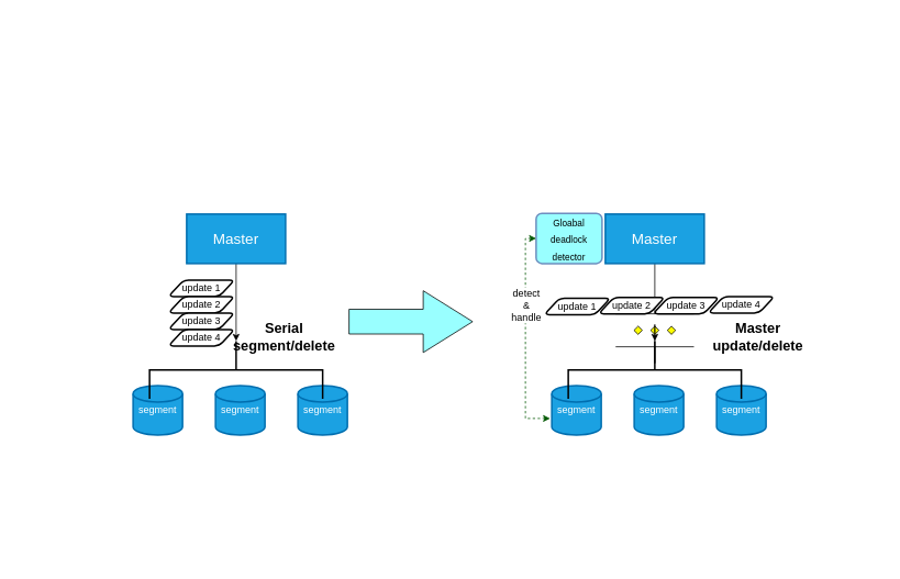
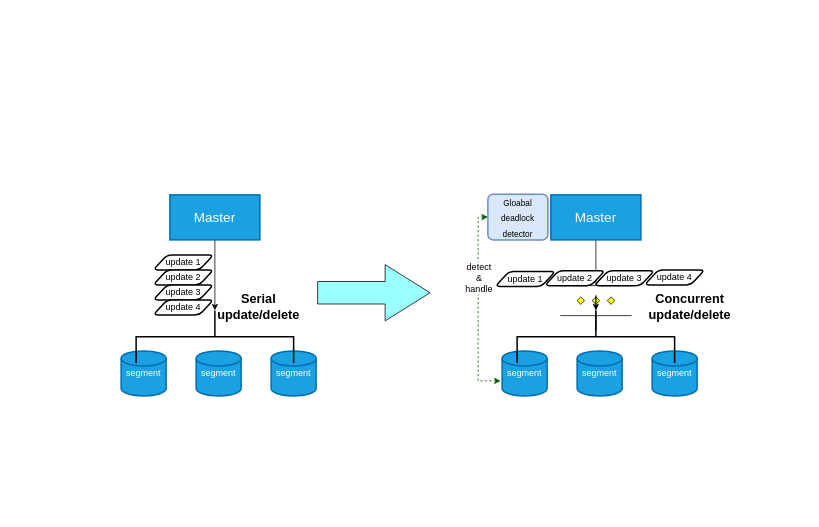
  <mxCell id="0" />
  <mxCell id="1" parent="0" />
  <mxCell id="2" value="" style="rounded=0;whiteSpace=wrap;html=1;fontSize=12;fontColor=#FFFF00;align=center;strokeColor=none;" vertex="1" parent="1"><mxGeometry x="20" width="1050" height="660" as="geometry" y="20" /></mxCell>
  <mxCell id="3" value="segment" style="strokeWidth=2;html=1;shape=mxgraph.flowchart.database;whiteSpace=wrap;fillColor=#1ba1e2;fontColor=#ffffff;strokeColor=#006EAF;" vertex="1" parent="1"><mxGeometry x="161" y="467" width="60" height="60" as="geometry" /></mxCell>
  <mxCell id="4" value="segment" style="strokeWidth=2;html=1;shape=mxgraph.flowchart.database;whiteSpace=wrap;fillColor=#1ba1e2;fontColor=#ffffff;strokeColor=#006EAF;" vertex="1" parent="1"><mxGeometry x="261" y="467" width="60" height="60" as="geometry" /></mxCell>
  <mxCell id="5" value="segment" style="strokeWidth=2;html=1;shape=mxgraph.flowchart.database;whiteSpace=wrap;fillColor=#1ba1e2;fontColor=#ffffff;strokeColor=#006EAF;" vertex="1" parent="1"><mxGeometry x="361" y="467" width="60" height="60" as="geometry" /></mxCell>
  <mxCell id="6" value="" style="edgeStyle=orthogonalEdgeStyle;rounded=0;orthogonalLoop=1;jettySize=auto;html=1;startArrow=classic;startFill=1;endArrow=none;endFill=0;" edge="1" parent="1" source="7" target="8"><mxGeometry relative="1" as="geometry" /></mxCell>
  <mxCell id="7" value="" style="strokeWidth=2;html=1;shape=mxgraph.flowchart.annotation_2;align=left;labelPosition=right;pointerEvents=1;direction=south;" vertex="1" parent="1"><mxGeometry x="181" y="413" width="210" height="70" as="geometry" /></mxCell>
  <mxCell id="8" value="Master" style="whiteSpace=wrap;html=1;align=center;strokeWidth=2;fillColor=#1ba1e2;fontColor=#ffffff;strokeColor=#006EAF;fontSize=18;" vertex="1" parent="1"><mxGeometry x="226" y="259" width="120" height="60" as="geometry" /></mxCell>
  <mxCell id="9" value="update 1" style="shape=parallelogram;html=1;strokeWidth=2;perimeter=parallelogramPerimeter;whiteSpace=wrap;rounded=1;arcSize=12;size=0.23;align=center;" vertex="1" parent="1"><mxGeometry x="204" y="339" width="80" height="20" as="geometry" /></mxCell>
  <mxCell id="10" value="update 2" style="shape=parallelogram;html=1;strokeWidth=2;perimeter=parallelogramPerimeter;whiteSpace=wrap;rounded=1;arcSize=12;size=0.23;align=center;" vertex="1" parent="1"><mxGeometry x="204" y="359" width="80" height="20" as="geometry" /></mxCell>
  <mxCell id="11" value="update 3" style="shape=parallelogram;html=1;strokeWidth=2;perimeter=parallelogramPerimeter;whiteSpace=wrap;rounded=1;arcSize=12;size=0.23;align=center;" vertex="1" parent="1"><mxGeometry x="204" y="379" width="80" height="20" as="geometry" /></mxCell>
  <mxCell id="12" value="update 4" style="shape=parallelogram;html=1;strokeWidth=2;perimeter=parallelogramPerimeter;whiteSpace=wrap;rounded=1;arcSize=12;size=0.23;align=center;" vertex="1" parent="1"><mxGeometry x="204" y="399" width="80" height="20" as="geometry" /></mxCell>
- <mxCell id="13" value="Serial&lt;br&gt;segment/delete" style="text;html=1;resizable=0;autosize=1;align=center;verticalAlign=middle;points=[];fillColor=none;strokeColor=none;rounded=0;fontStyle=1;fontSize=17;" vertex="1" parent="1"><mxGeometry x="284" y="384" width="120" height="50" as="geometry" /></mxCell>
+ <mxCell id="13" value="Serial&lt;br&gt;update/delete" style="text;html=1;resizable=0;autosize=1;align=center;verticalAlign=middle;points=[];fillColor=none;strokeColor=none;rounded=0;fontStyle=1;fontSize=17;" vertex="1" parent="1"><mxGeometry x="284" y="384" width="120" height="50" as="geometry" /></mxCell>
  <mxCell id="14" value="segment" style="strokeWidth=2;html=1;shape=mxgraph.flowchart.database;whiteSpace=wrap;fillColor=#1ba1e2;fontColor=#ffffff;strokeColor=#006EAF;" vertex="1" parent="1"><mxGeometry x="669" y="467" width="60" height="60" as="geometry" /></mxCell>
  <mxCell id="15" value="segment" style="strokeWidth=2;html=1;shape=mxgraph.flowchart.database;whiteSpace=wrap;fillColor=#1ba1e2;fontColor=#ffffff;strokeColor=#006EAF;" vertex="1" parent="1"><mxGeometry x="769" y="467" width="60" height="60" as="geometry" /></mxCell>
  <mxCell id="16" value="segment" style="strokeWidth=2;html=1;shape=mxgraph.flowchart.database;whiteSpace=wrap;fillColor=#1ba1e2;fontColor=#ffffff;strokeColor=#006EAF;" vertex="1" parent="1"><mxGeometry x="869" y="467" width="60" height="60" as="geometry" /></mxCell>
  <mxCell id="17" value="" style="edgeStyle=orthogonalEdgeStyle;rounded=0;orthogonalLoop=1;jettySize=auto;html=1;startArrow=none;startFill=1;endArrow=none;endFill=0;" edge="1" parent="1" source="25" target="19"><mxGeometry relative="1" as="geometry" /></mxCell>
  <mxCell id="18" value="" style="strokeWidth=2;html=1;shape=mxgraph.flowchart.annotation_2;align=left;labelPosition=right;pointerEvents=1;direction=south;" vertex="1" parent="1"><mxGeometry x="689" y="413" width="210" height="70" as="geometry" /></mxCell>
  <mxCell id="19" value="Master" style="whiteSpace=wrap;html=1;align=center;strokeWidth=2;fillColor=#1ba1e2;fontColor=#ffffff;strokeColor=#006EAF;fontSize=18;" vertex="1" parent="1"><mxGeometry x="734" y="259" width="120" height="60" as="geometry" /></mxCell>
  <mxCell id="20" value="update 1" style="shape=parallelogram;html=1;strokeWidth=2;perimeter=parallelogramPerimeter;whiteSpace=wrap;rounded=1;arcSize=12;size=0.23;align=center;" vertex="1" parent="1"><mxGeometry x="660" y="361" width="80" height="20" as="geometry" /></mxCell>
  <mxCell id="21" value="update 2" style="shape=parallelogram;html=1;strokeWidth=2;perimeter=parallelogramPerimeter;whiteSpace=wrap;rounded=1;arcSize=12;size=0.23;align=center;" vertex="1" parent="1"><mxGeometry x="726" y="360" width="80" height="20" as="geometry" /></mxCell>
  <mxCell id="22" value="update 3" style="shape=parallelogram;html=1;strokeWidth=2;perimeter=parallelogramPerimeter;whiteSpace=wrap;rounded=1;arcSize=12;size=0.23;align=center;" vertex="1" parent="1"><mxGeometry x="792" y="360" width="80" height="20" as="geometry" /></mxCell>
  <mxCell id="23" value="update 4" style="shape=parallelogram;html=1;strokeWidth=2;perimeter=parallelogramPerimeter;whiteSpace=wrap;rounded=1;arcSize=12;size=0.23;align=center;" vertex="1" parent="1"><mxGeometry x="859" y="359" width="80" height="20" as="geometry" /></mxCell>
- <mxCell id="24" value="Master&lt;br&gt;update/delete" style="text;html=1;resizable=0;autosize=1;align=center;verticalAlign=middle;points=[];fillColor=none;strokeColor=none;rounded=0;fontStyle=1;fontSize=17;" vertex="1" parent="1"><mxGeometry x="859" y="384" width="120" height="50" as="geometry" /></mxCell>
+ <mxCell id="24" value="Concurrent&lt;br&gt;update/delete" style="text;html=1;resizable=0;autosize=1;align=center;verticalAlign=middle;points=[];fillColor=none;strokeColor=none;rounded=0;fontStyle=1;fontSize=17;" vertex="1" parent="1"><mxGeometry x="859" y="384" width="120" height="50" as="geometry" /></mxCell>
  <mxCell id="25" value="" style="verticalLabelPosition=bottom;verticalAlign=top;html=1;shape=mxgraph.flowchart.parallel_mode;pointerEvents=1;fontSize=17;" vertex="1" parent="1"><mxGeometry x="746.5" y="380" width="95" height="40" as="geometry" /></mxCell>
  <mxCell id="26" value="" style="edgeStyle=orthogonalEdgeStyle;rounded=0;orthogonalLoop=1;jettySize=auto;html=1;startArrow=classic;startFill=1;endArrow=none;endFill=0;" edge="1" parent="1" source="18" target="25"><mxGeometry relative="1" as="geometry"><mxPoint x="794" y="413" as="sourcePoint" /><mxPoint x="794" y="319" as="targetPoint" /></mxGeometry></mxCell>
- <mxCell id="27" value="&lt;font style=&quot;font-size: 11px&quot;&gt;Gloabal&lt;br style=&quot;font-size: 11px&quot;&gt;deadlock&lt;br style=&quot;font-size: 11px&quot;&gt;detector&lt;/font&gt;" style="rounded=1;whiteSpace=wrap;html=1;absoluteArcSize=1;arcSize=14;strokeWidth=2;fontSize=17;align=center;fillColor=#99ffff;strokeColor=#6c8ebf;" vertex="1" parent="1"><mxGeometry x="650" y="258" width="80" height="61" as="geometry" /></mxCell>
+ <mxCell id="27" value="&lt;font style=&quot;font-size: 11px&quot;&gt;Gloabal&lt;br style=&quot;font-size: 11px&quot;&gt;deadlock&lt;br style=&quot;font-size: 11px&quot;&gt;detector&lt;/font&gt;" style="rounded=1;whiteSpace=wrap;html=1;absoluteArcSize=1;arcSize=14;strokeWidth=2;fontSize=17;align=center;fillColor=#dae8fc;strokeColor=#6c8ebf;" vertex="1" parent="1"><mxGeometry x="650" y="258" width="80" height="61" as="geometry" /></mxCell>
  <mxCell id="28" value="" style="html=1;outlineConnect=0;whiteSpace=wrap;fillColor=#99ffff;shape=mxgraph.archimate3.process;fontSize=11;align=center;" vertex="1" parent="1"><mxGeometry x="423" y="352" width="150" height="75" as="geometry" /></mxCell>
  <mxCell id="29" value="" style="endArrow=classic;startArrow=classic;html=1;rounded=0;fontSize=12;edgeStyle=elbowEdgeStyle;dashed=1;fillColor=#008a00;strokeColor=#005700;" edge="1" parent="1" source="27"><mxGeometry width="50" height="50" relative="1" as="geometry"><mxPoint x="579.289" y="338.5" as="sourcePoint" /><mxPoint x="667" y="507" as="targetPoint" /><Array as="points"><mxPoint x="637" y="384" /></Array></mxGeometry></mxCell>
  <mxCell id="30" value="detect&lt;br&gt;&amp;amp;&lt;br&gt;handle" style="edgeLabel;html=1;align=center;verticalAlign=middle;resizable=0;points=[];fontSize=12;" vertex="1" connectable="0" parent="29"><mxGeometry x="-0.292" relative="1" as="geometry"><mxPoint y="1" as="offset" /></mxGeometry></mxCell>
